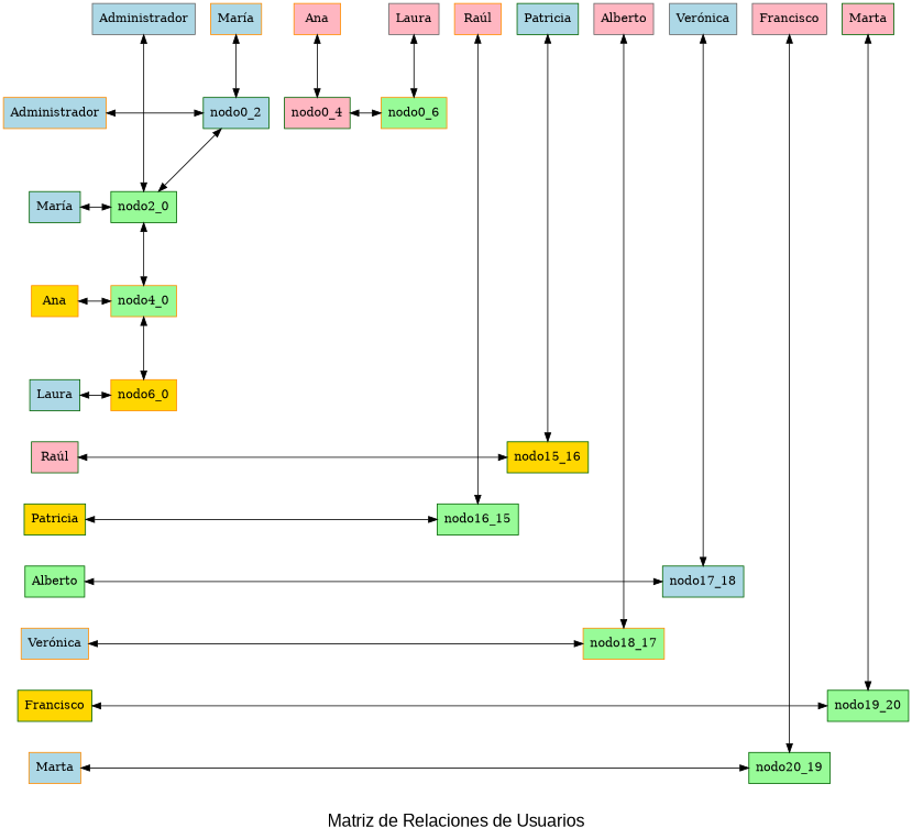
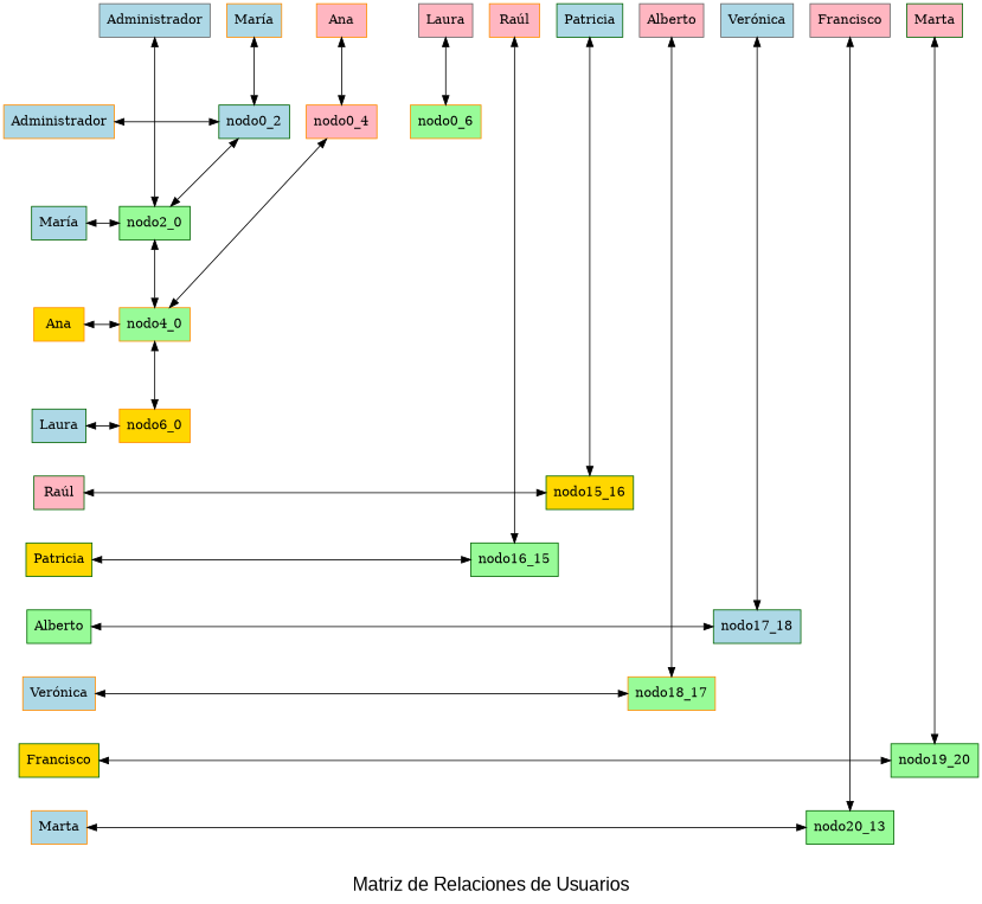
  digraph {
    fontname=Arial
    fontsize=20
    label="Matriz de Relaciones de Usuarios"
    rankdir=TB
    node [color=darkgreen fillcolor=lightblue group=1 shape=box style=filled]
    edge [dir=both minlen=2]
    n1 [color=gray40 label=Administrador]
    n2 [color=darkorange group=3 label="María"]
    n3 [color=darkorange fillcolor=lightpink group=5 label=Ana]
    n4 [color=gray40 fillcolor=lightpink group=7 label=Laura]
    n5 [color=darkorange fillcolor=lightpink group=16 label="Raúl"]
    n6 [group=17 label=Patricia]
    n7 [color=gray40 fillcolor=lightpink group=18 label=Alberto]
    n8 [color=gray40 group=19 label="Verónica"]
    n9 [color=gray40 fillcolor=lightpink group=20 label=Francisco]
    n10 [fillcolor=lightpink group=21 label=Marta]
    n11 [color=darkorange label=Administrador]
    nodo0_2 [group=3]
-   nodo0_4 [fillcolor=lightpink group=5]
+   nodo0_4 [color=darkorange fillcolor=lightpink group=5]
    nodo0_6 [color=darkorange fillcolor=palegreen group=7]
    n15 [label="María"]
    nodo2_0 [fillcolor=palegreen]
    n17 [color=darkorange fillcolor=gold label=Ana]
    nodo4_0 [color=darkorange fillcolor=palegreen]
    n19 [label=Laura]
    nodo6_0 [color=darkorange fillcolor=gold]
    n21 [fillcolor=lightpink label="Raúl"]
    nodo15_16 [fillcolor=gold group=17]
    n23 [fillcolor=gold label=Patricia]
    nodo16_15 [fillcolor=palegreen group=16]
    n25 [fillcolor=palegreen label=Alberto]
    nodo17_18 [group=19]
    n27 [color=darkorange label="Verónica"]
    nodo18_17 [color=darkorange fillcolor=palegreen group=18]
    n29 [fillcolor=gold label=Francisco]
    nodo19_20 [fillcolor=palegreen group=21]
    n31 [color=darkorange label=Marta]
-   nodo20_19 [fillcolor=palegreen group=20]
+   nodo20_19 [fillcolor=palegreen group=20 label=nodo20_13]
    subgraph sub_1 {
      rank=same
      n1
      n2
      n3
      n4
      n5
      n6
      n7
      n8
      n9
      n10
    }
    subgraph sub_2 {
      rank=same
      n11
      nodo0_2
    }
    subgraph sub_3 {
      rank=same
      n11
      nodo0_4
    }
    subgraph sub_4 {
      rank=same
      n11
      nodo0_6
    }
    subgraph sub_5 {
      rank=same
      n15
      nodo2_0
    }
    subgraph sub_6 {
      rank=same
      n17
      nodo4_0
    }
    subgraph sub_7 {
      rank=same
      n19
      nodo6_0
    }
    subgraph sub_8 {
      rank=same
      n21
      nodo15_16
    }
    subgraph sub_9 {
      rank=same
      n23
      nodo16_15
    }
    subgraph sub_10 {
      rank=same
      n25
      nodo17_18
    }
    subgraph sub_11 {
      rank=same
      n27
      nodo18_17
    }
    subgraph sub_12 {
      rank=same
      n29
      nodo19_20
    }
    subgraph sub_13 {
      rank=same
      n31
      nodo20_19
    }
    n1 -> n2 [style=invis dir="" minlen=""]
    n1 -> nodo2_0
    n2 -> n3 [style=invis dir="" minlen=""]
    n2 -> nodo0_2
    n3 -> n4 [style=invis dir="" minlen=""]
    n3 -> nodo0_4
    n4 -> n5 [style=invis dir="" minlen=""]
    n4 -> nodo0_6
    n5 -> n6 [style=invis dir="" minlen=""]
    n5 -> nodo16_15
    n6 -> n7 [style=invis dir="" minlen=""]
    n6 -> nodo15_16
    n7 -> n8 [style=invis dir="" minlen=""]
    n7 -> nodo18_17
    n8 -> n9 [style=invis dir="" minlen=""]
    n8 -> nodo17_18
    n9 -> n10 [style=invis dir="" minlen=""]
    n9 -> nodo20_19
    n10 -> nodo19_20
    n11 -> nodo0_2
    n11 -> n15 [style=invis dir="" minlen=""]
    nodo0_2 -> nodo2_0
-   nodo0_4 -> nodo0_6
+   nodo0_4 -> nodo4_0
    n15 -> nodo2_0
    n15 -> n17 [style=invis dir="" minlen=""]
    nodo2_0 -> nodo4_0
    n17 -> nodo4_0
    n17 -> n19 [style=invis dir="" minlen=""]
    nodo4_0 -> nodo6_0
    n19 -> nodo6_0
    n19 -> n21 [style=invis dir="" minlen=""]
    n21 -> nodo15_16
    n21 -> n23 [style=invis dir="" minlen=""]
    n23 -> nodo16_15
    n23 -> n25 [style=invis dir="" minlen=""]
    n25 -> nodo17_18
    n25 -> n27 [style=invis dir="" minlen=""]
    n27 -> nodo18_17
    n27 -> n29 [style=invis dir="" minlen=""]
    n29 -> nodo19_20
    n29 -> n31 [style=invis dir="" minlen=""]
    n31 -> nodo20_19
  }
